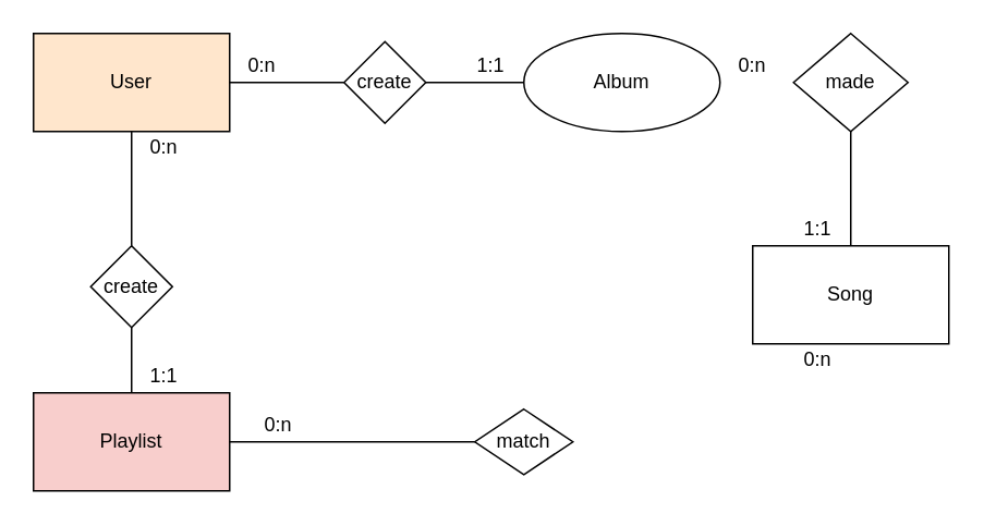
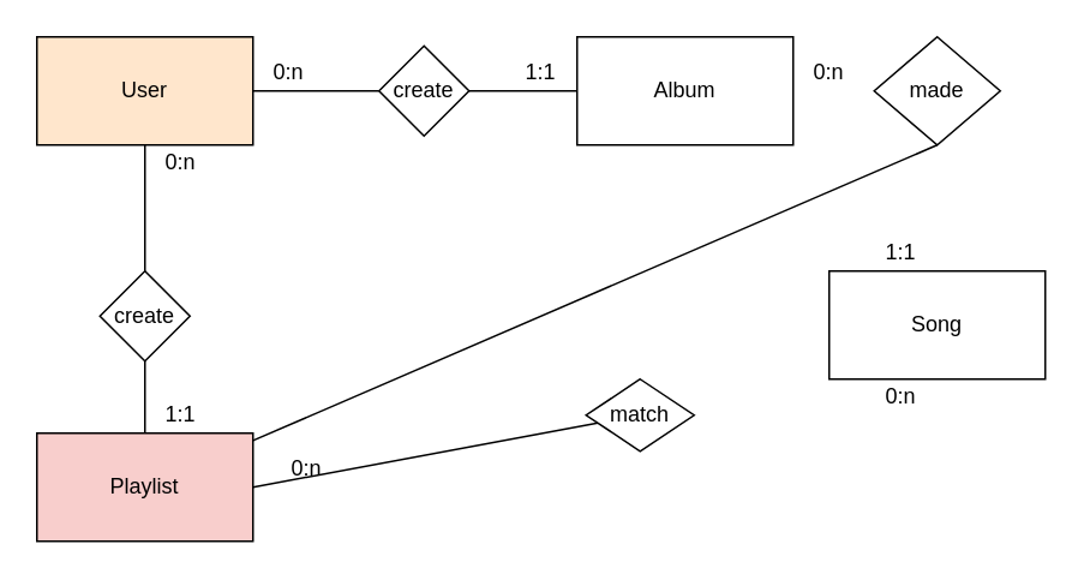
  <mxCell id="0" />
  <mxCell id="1" parent="0" />
  <mxCell id="2" value="Playlist" style="rounded=0;whiteSpace=wrap;html=1;fillColor=#f8cecc;" parent="1" vertex="1"><mxGeometry x="20" y="240" width="120" height="60" as="geometry" /></mxCell>
  <mxCell id="3" value="Song" style="rounded=0;whiteSpace=wrap;html=1;" parent="1" vertex="1"><mxGeometry x="460" y="150" width="120" height="60" as="geometry" /></mxCell>
- <mxCell id="4" value="Album" style="ellipse;whiteSpace=wrap;html=1;" parent="1" vertex="1"><mxGeometry x="320" y="20" width="120" height="60" as="geometry" /></mxCell>
+ <mxCell id="4" value="Album" style="rounded=0;whiteSpace=wrap;html=1;" parent="1" vertex="1"><mxGeometry x="320" y="20" width="120" height="60" as="geometry" /></mxCell>
  <mxCell id="5" value="User" style="rounded=0;whiteSpace=wrap;html=1;fillColor=#ffe6cc;" parent="1" vertex="1"><mxGeometry x="20" y="20" width="120" height="60" as="geometry" /></mxCell>
  <mxCell id="6" value="create" style="rhombus;whiteSpace=wrap;html=1;" parent="1" vertex="1"><mxGeometry x="210" y="25" width="50" height="50" as="geometry" /></mxCell>
  <mxCell id="7" value="" style="endArrow=none;html=1;entryX=0;entryY=0.5;entryDx=0;entryDy=0;exitX=1;exitY=0.5;exitDx=0;exitDy=0;" parent="1" source="5" target="6" edge="1"><mxGeometry width="50" height="50" relative="1" as="geometry"><mxPoint x="330" y="180" as="sourcePoint" /><mxPoint x="380" y="130" as="targetPoint" /></mxGeometry></mxCell>
  <mxCell id="8" value="" style="endArrow=none;html=1;entryX=0;entryY=0.5;entryDx=0;entryDy=0;" parent="1" source="6" target="4" edge="1"><mxGeometry width="50" height="50" relative="1" as="geometry"><mxPoint x="280" y="90" as="sourcePoint" /><mxPoint x="330" y="40" as="targetPoint" /></mxGeometry></mxCell>
  <mxCell id="9" value="made" style="rhombus;whiteSpace=wrap;html=1;" parent="1" vertex="1"><mxGeometry x="485" y="20" width="70" height="60" as="geometry" /></mxCell>
- <mxCell id="10" value="" style="endArrow=none;html=1;exitX=0.5;exitY=1;exitDx=0;exitDy=0;entryX=0.5;entryY=0;entryDx=0;entryDy=0;" parent="1" source="9" target="3" edge="1"><mxGeometry width="50" height="50" relative="1" as="geometry"><mxPoint x="530" y="110" as="sourcePoint" /><mxPoint x="580" y="60" as="targetPoint" /></mxGeometry></mxCell>
+ <mxCell id="10" value="" style="endArrow=none;html=1;exitX=0.5;exitY=1;exitDx=0;exitDy=0;" parent="1" source="9" target="2" edge="1"><mxGeometry width="50" height="50" relative="1" as="geometry"><mxPoint x="530" y="110" as="sourcePoint" /><mxPoint x="580" y="60" as="targetPoint" /></mxGeometry></mxCell>
  <mxCell id="11" value="create" style="rhombus;whiteSpace=wrap;html=1;" parent="1" vertex="1"><mxGeometry x="55" y="150" width="50" height="50" as="geometry" /></mxCell>
- <mxCell id="12" value="match" style="rhombus;whiteSpace=wrap;html=1;" parent="1" vertex="1"><mxGeometry x="290" y="250" width="60" height="40" as="geometry" /></mxCell>
+ <mxCell id="12" value="match" style="rhombus;whiteSpace=wrap;html=1;" parent="1" vertex="1"><mxGeometry x="325" y="210" width="60" height="40" as="geometry" /></mxCell>
  <mxCell id="13" value="" style="endArrow=none;html=1;exitX=1;exitY=0.5;exitDx=0;exitDy=0;" parent="1" source="2" target="12" edge="1"><mxGeometry width="50" height="50" relative="1" as="geometry"><mxPoint x="160" y="320" as="sourcePoint" /><mxPoint x="190" y="270" as="targetPoint" /></mxGeometry></mxCell>
  <mxCell id="14" value="" style="endArrow=none;html=1;exitX=0.5;exitY=0;exitDx=0;exitDy=0;entryX=0.5;entryY=1;entryDx=0;entryDy=0;" parent="1" source="11" target="5" edge="1"><mxGeometry width="50" height="50" relative="1" as="geometry"><mxPoint x="30" y="180" as="sourcePoint" /><mxPoint x="80" y="130" as="targetPoint" /></mxGeometry></mxCell>
  <mxCell id="15" value="" style="endArrow=none;html=1;entryX=0.5;entryY=1;entryDx=0;entryDy=0;exitX=0.5;exitY=0;exitDx=0;exitDy=0;" parent="1" source="2" target="11" edge="1"><mxGeometry width="50" height="50" relative="1" as="geometry"><mxPoint x="50" y="270" as="sourcePoint" /><mxPoint x="100" y="220" as="targetPoint" /></mxGeometry></mxCell>
  <mxCell id="16" value="0:n" style="text;html=1;strokeColor=none;fillColor=none;align=center;verticalAlign=middle;whiteSpace=wrap;rounded=0;" parent="1" vertex="1"><mxGeometry x="150" y="250" width="40" height="20" as="geometry" /></mxCell>
  <mxCell id="17" value="0:n" style="text;html=1;strokeColor=none;fillColor=none;align=center;verticalAlign=middle;whiteSpace=wrap;rounded=0;" parent="1" vertex="1"><mxGeometry x="480" y="210" width="40" height="20" as="geometry" /></mxCell>
  <mxCell id="18" value="0:n" style="text;html=1;strokeColor=none;fillColor=none;align=center;verticalAlign=middle;whiteSpace=wrap;rounded=0;" parent="1" vertex="1"><mxGeometry x="140" y="30" width="40" height="20" as="geometry" /></mxCell>
  <mxCell id="19" value="0:n" style="text;html=1;strokeColor=none;fillColor=none;align=center;verticalAlign=middle;whiteSpace=wrap;rounded=0;" parent="1" vertex="1"><mxGeometry x="80" y="80" width="40" height="20" as="geometry" /></mxCell>
  <mxCell id="20" value="1:1" style="text;html=1;strokeColor=none;fillColor=none;align=center;verticalAlign=middle;whiteSpace=wrap;rounded=0;" parent="1" vertex="1"><mxGeometry x="280" y="30" width="40" height="20" as="geometry" /></mxCell>
  <mxCell id="21" value="0:n" style="text;html=1;strokeColor=none;fillColor=none;align=center;verticalAlign=middle;whiteSpace=wrap;rounded=0;" parent="1" vertex="1"><mxGeometry x="440" y="30" width="40" height="20" as="geometry" /></mxCell>
  <mxCell id="22" value="1:1" style="text;html=1;strokeColor=none;fillColor=none;align=center;verticalAlign=middle;whiteSpace=wrap;rounded=0;" parent="1" vertex="1"><mxGeometry x="480" y="130" width="40" height="20" as="geometry" /></mxCell>
  <mxCell id="23" value="1:1" style="text;html=1;strokeColor=none;fillColor=none;align=center;verticalAlign=middle;whiteSpace=wrap;rounded=0;" parent="1" vertex="1"><mxGeometry x="80" y="220" width="40" height="20" as="geometry" /></mxCell>
